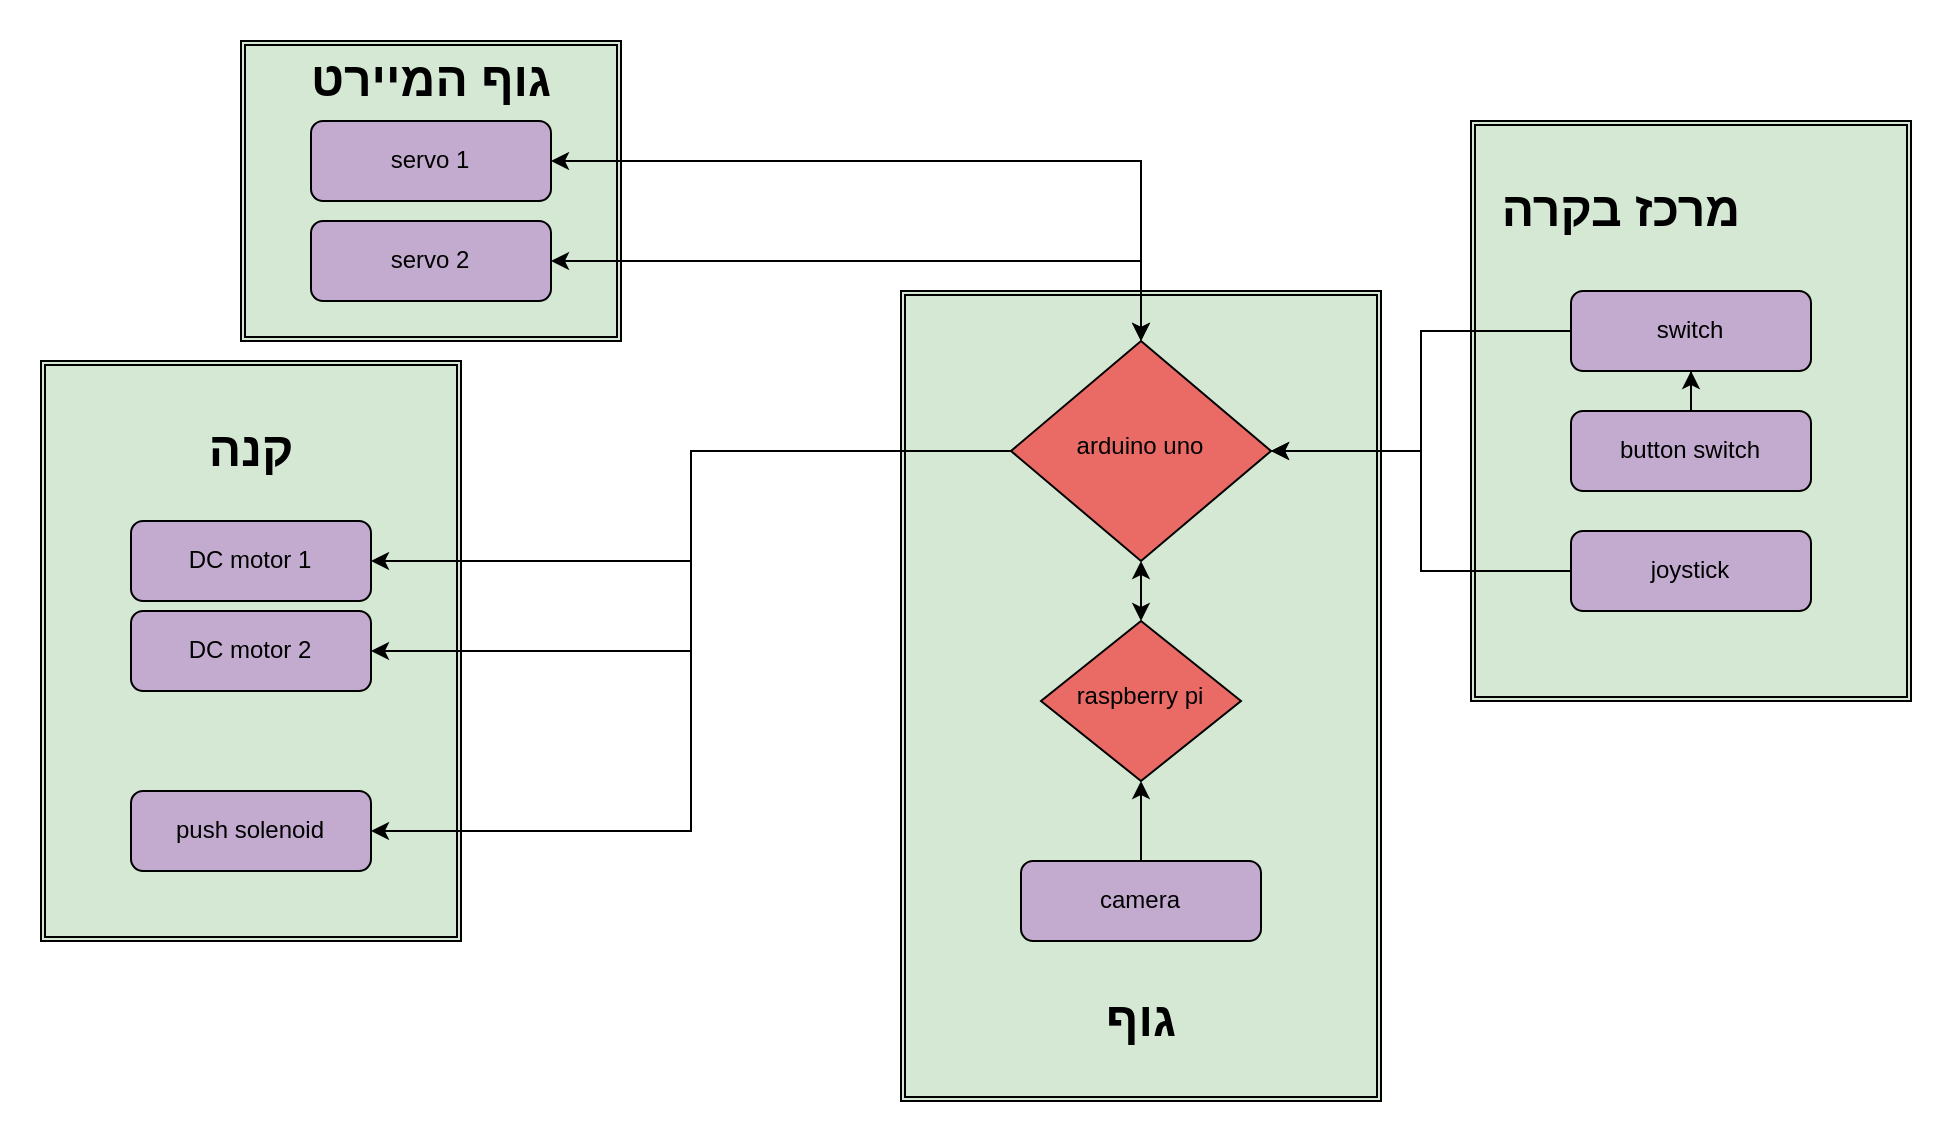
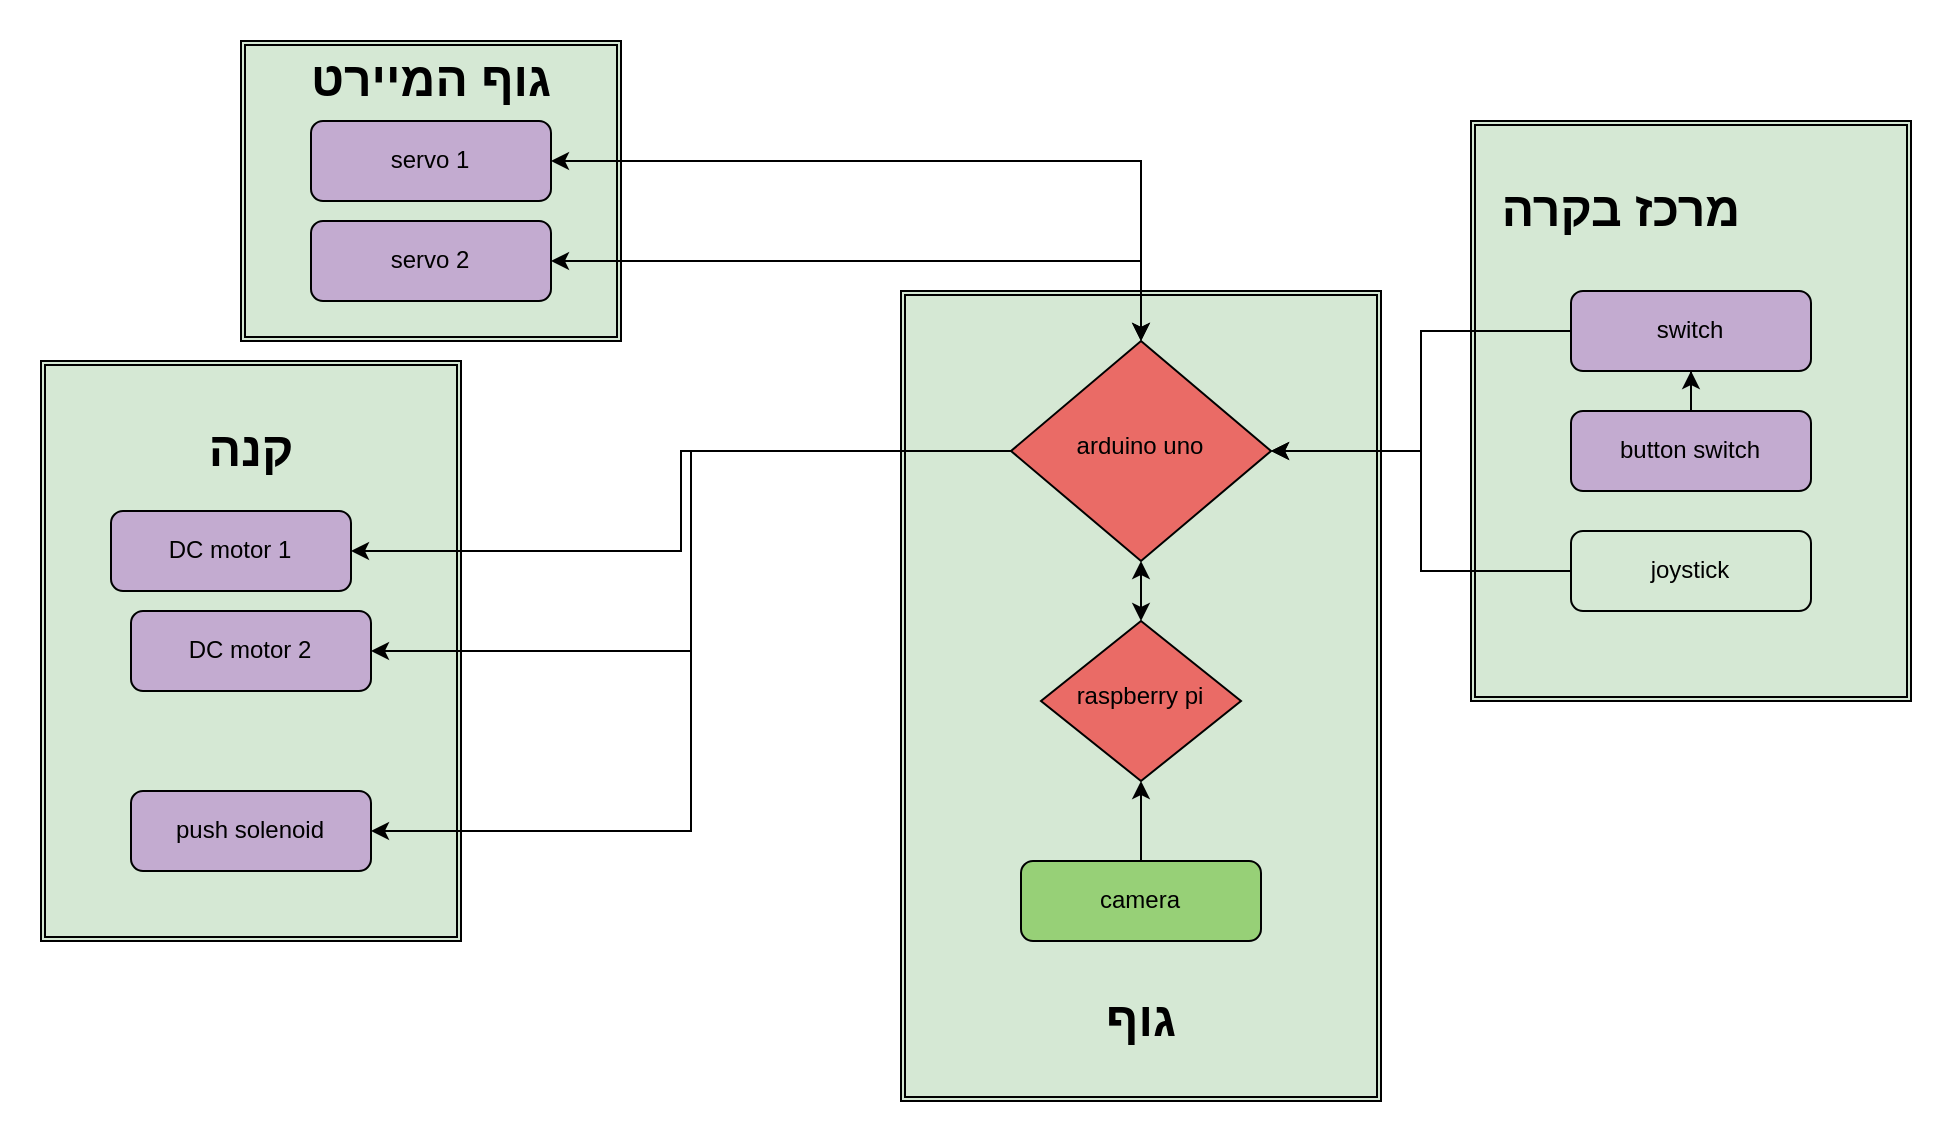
  <mxCell id="0" />
  <mxCell id="1" parent="0" />
  <mxCell id="2" value="" style="shape=ext;double=1;rounded=0;whiteSpace=wrap;html=1;fillColor=#D5E8D4;" vertex="1" parent="1"><mxGeometry x="735" y="60" width="220" height="290" as="geometry" /></mxCell>
  <mxCell id="3" value="" style="shape=ext;double=1;rounded=0;whiteSpace=wrap;html=1;fillColor=#D5E8D4;" vertex="1" parent="1"><mxGeometry x="120" y="20" width="190" height="150" as="geometry" /></mxCell>
  <mxCell id="4" value="" style="shape=ext;double=1;rounded=0;whiteSpace=wrap;html=1;fillColor=#D5E8D4;" vertex="1" parent="1"><mxGeometry x="20" y="180" width="210" height="290" as="geometry" /></mxCell>
  <mxCell id="5" value="" style="shape=ext;double=1;rounded=0;whiteSpace=wrap;html=1;fillColor=#D5E8D4;" vertex="1" parent="1"><mxGeometry x="450" y="145" width="240" height="405" as="geometry" /></mxCell>
  <mxCell id="6" value="servo 1" style="rounded=1;whiteSpace=wrap;html=1;fontSize=12;glass=0;strokeWidth=1;shadow=0;fillColor=#C3ABD0;" parent="1" vertex="1"><mxGeometry x="155" y="60" width="120" height="40" as="geometry" /></mxCell>
  <mxCell id="7" style="edgeStyle=orthogonalEdgeStyle;rounded=0;orthogonalLoop=1;jettySize=auto;html=1;entryX=1;entryY=0.5;entryDx=0;entryDy=0;" edge="1" parent="1" source="10" target="25"><mxGeometry relative="1" as="geometry" /></mxCell>
  <mxCell id="8" style="edgeStyle=orthogonalEdgeStyle;rounded=0;orthogonalLoop=1;jettySize=auto;html=1;entryX=1;entryY=0.5;entryDx=0;entryDy=0;" edge="1" parent="1" source="10" target="26"><mxGeometry relative="1" as="geometry" /></mxCell>
  <mxCell id="9" style="edgeStyle=orthogonalEdgeStyle;rounded=0;orthogonalLoop=1;jettySize=auto;html=1;entryX=1;entryY=0.5;entryDx=0;entryDy=0;" edge="1" parent="1" source="10" target="27"><mxGeometry relative="1" as="geometry" /></mxCell>
  <mxCell id="10" value="arduino uno" style="rhombus;whiteSpace=wrap;html=1;shadow=0;fontFamily=Helvetica;fontSize=12;align=center;strokeWidth=1;spacing=6;spacingTop=-4;fillColor=#EA6B66;" parent="1" vertex="1"><mxGeometry x="505" y="170" width="130" height="110" as="geometry" /></mxCell>
  <mxCell id="11" style="edgeStyle=orthogonalEdgeStyle;rounded=0;orthogonalLoop=1;jettySize=auto;html=1;" edge="1" parent="1" source="12" target="19"><mxGeometry relative="1" as="geometry" /></mxCell>
  <mxCell id="12" value="button switch" style="rounded=1;whiteSpace=wrap;html=1;fontSize=12;glass=0;strokeWidth=1;shadow=0;fillColor=#C3ABD0;" parent="1" vertex="1"><mxGeometry x="785" y="205" width="120" height="40" as="geometry" /></mxCell>
  <mxCell id="13" value="raspberry pi" style="rhombus;whiteSpace=wrap;html=1;shadow=0;fontFamily=Helvetica;fontSize=12;align=center;strokeWidth=1;spacing=6;spacingTop=-4;fillColor=#EA6B66;" parent="1" vertex="1"><mxGeometry x="520" y="310" width="100" height="80" as="geometry" /></mxCell>
  <mxCell id="14" style="edgeStyle=orthogonalEdgeStyle;rounded=0;orthogonalLoop=1;jettySize=auto;html=1;entryX=0.5;entryY=1;entryDx=0;entryDy=0;" edge="1" parent="1" source="15" target="13"><mxGeometry relative="1" as="geometry" /></mxCell>
- <mxCell id="15" value="camera" style="rounded=1;whiteSpace=wrap;html=1;fontSize=12;glass=0;strokeWidth=1;shadow=0;fillColor=#c3abd0;" parent="1" vertex="1"><mxGeometry x="510" y="430" width="120" height="40" as="geometry" /></mxCell>
+ <mxCell id="15" value="camera" style="rounded=1;whiteSpace=wrap;html=1;fontSize=12;glass=0;strokeWidth=1;shadow=0;fillColor=#97D077;" parent="1" vertex="1"><mxGeometry x="510" y="430" width="120" height="40" as="geometry" /></mxCell>
  <mxCell id="16" style="edgeStyle=orthogonalEdgeStyle;rounded=0;orthogonalLoop=1;jettySize=auto;html=1;exitX=0.5;exitY=1;exitDx=0;exitDy=0;" edge="1" parent="1" source="15" target="15"><mxGeometry relative="1" as="geometry" /></mxCell>
  <mxCell id="17" value="" style="endArrow=classic;startArrow=classic;html=1;rounded=0;exitX=0.5;exitY=0;exitDx=0;exitDy=0;entryX=0.5;entryY=1;entryDx=0;entryDy=0;" edge="1" parent="1" source="13" target="10"><mxGeometry width="50" height="50" relative="1" as="geometry"><mxPoint x="855" y="340" as="sourcePoint" /><mxPoint x="905" y="290" as="targetPoint" /></mxGeometry></mxCell>
  <mxCell id="18" style="edgeStyle=orthogonalEdgeStyle;rounded=0;orthogonalLoop=1;jettySize=auto;html=1;entryX=1;entryY=0.5;entryDx=0;entryDy=0;" edge="1" parent="1" source="19" target="10"><mxGeometry relative="1" as="geometry" /></mxCell>
  <mxCell id="19" value="switch" style="rounded=1;whiteSpace=wrap;html=1;fontSize=12;glass=0;strokeWidth=1;shadow=0;fillColor=#C3ABD0;" vertex="1" parent="1"><mxGeometry x="785" y="145" width="120" height="40" as="geometry" /></mxCell>
  <mxCell id="20" style="edgeStyle=orthogonalEdgeStyle;rounded=0;orthogonalLoop=1;jettySize=auto;html=1;entryX=1;entryY=0.5;entryDx=0;entryDy=0;" edge="1" parent="1" source="21" target="10"><mxGeometry relative="1" as="geometry" /></mxCell>
- <mxCell id="21" value="joystick" style="rounded=1;whiteSpace=wrap;html=1;fontSize=12;glass=0;strokeWidth=1;shadow=0;fillColor=#C3ABD0;" vertex="1" parent="1"><mxGeometry x="785" y="265" width="120" height="40" as="geometry" /></mxCell>
+ <mxCell id="21" value="joystick" style="rounded=1;whiteSpace=wrap;html=1;fontSize=12;glass=0;strokeWidth=1;shadow=0;fillColor=#d5e8d4;" vertex="1" parent="1"><mxGeometry x="785" y="265" width="120" height="40" as="geometry" /></mxCell>
  <mxCell id="22" value="servo 2" style="rounded=1;whiteSpace=wrap;html=1;fontSize=12;glass=0;strokeWidth=1;shadow=0;fillColor=#C3ABD0;" vertex="1" parent="1"><mxGeometry x="155" y="110" width="120" height="40" as="geometry" /></mxCell>
  <mxCell id="23" value="" style="endArrow=classic;startArrow=classic;html=1;rounded=0;entryX=0.5;entryY=0;entryDx=0;entryDy=0;exitX=1;exitY=0.5;exitDx=0;exitDy=0;" edge="1" parent="1" source="22" target="10"><mxGeometry width="50" height="50" relative="1" as="geometry"><mxPoint x="105" y="420" as="sourcePoint" /><mxPoint x="155" y="370" as="targetPoint" /><Array as="points"><mxPoint x="570" y="130" /></Array></mxGeometry></mxCell>
  <mxCell id="24" value="" style="endArrow=classic;startArrow=classic;html=1;rounded=0;exitX=1;exitY=0.5;exitDx=0;exitDy=0;entryX=0.5;entryY=0;entryDx=0;entryDy=0;" edge="1" parent="1" source="6" target="10"><mxGeometry width="50" height="50" relative="1" as="geometry"><mxPoint x="255" y="400" as="sourcePoint" /><mxPoint x="525" y="120" as="targetPoint" /><Array as="points"><mxPoint x="570" y="80" /></Array></mxGeometry></mxCell>
- <mxCell id="25" value="DC motor 1" style="rounded=1;whiteSpace=wrap;html=1;fontSize=12;glass=0;strokeWidth=1;shadow=0;fillColor=#C3ABD0;" vertex="1" parent="1"><mxGeometry x="65" y="260" width="120" height="40" as="geometry" /></mxCell>
+ <mxCell id="25" value="DC motor 1" style="rounded=1;whiteSpace=wrap;html=1;fontSize=12;glass=0;strokeWidth=1;shadow=0;fillColor=#C3ABD0;" vertex="1" parent="1"><mxGeometry x="55" y="255" width="120" height="40" as="geometry" /></mxCell>
  <mxCell id="26" value="DC motor 2" style="rounded=1;whiteSpace=wrap;html=1;fontSize=12;glass=0;strokeWidth=1;shadow=0;fillColor=#C3ABD0;" vertex="1" parent="1"><mxGeometry x="65" y="305" width="120" height="40" as="geometry" /></mxCell>
  <mxCell id="27" value="push solenoid" style="rounded=1;whiteSpace=wrap;html=1;fontSize=12;glass=0;strokeWidth=1;shadow=0;fillColor=#C3ABD0;" vertex="1" parent="1"><mxGeometry x="65" y="395" width="120" height="40" as="geometry" /></mxCell>
  <mxCell id="28" value="מרכז בקרה" style="text;strokeColor=none;fillColor=none;html=1;fontSize=24;fontStyle=1;verticalAlign=middle;align=center;" vertex="1" parent="1"><mxGeometry x="760" y="85" width="100" height="40" as="geometry" /></mxCell>
  <mxCell id="29" value="גוף המיירט" style="text;strokeColor=none;fillColor=none;html=1;fontSize=24;fontStyle=1;verticalAlign=middle;align=center;" vertex="1" parent="1"><mxGeometry x="175" y="30" width="80" height="20" as="geometry" /></mxCell>
  <mxCell id="30" value="קנה" style="text;strokeColor=none;fillColor=none;html=1;fontSize=24;fontStyle=1;verticalAlign=middle;align=center;" vertex="1" parent="1"><mxGeometry x="75" y="205" width="100" height="40" as="geometry" /></mxCell>
  <mxCell id="31" value="גוף" style="text;strokeColor=none;fillColor=none;html=1;fontSize=24;fontStyle=1;verticalAlign=middle;align=center;" vertex="1" parent="1"><mxGeometry x="520" y="490" width="100" height="40" as="geometry" /></mxCell>
